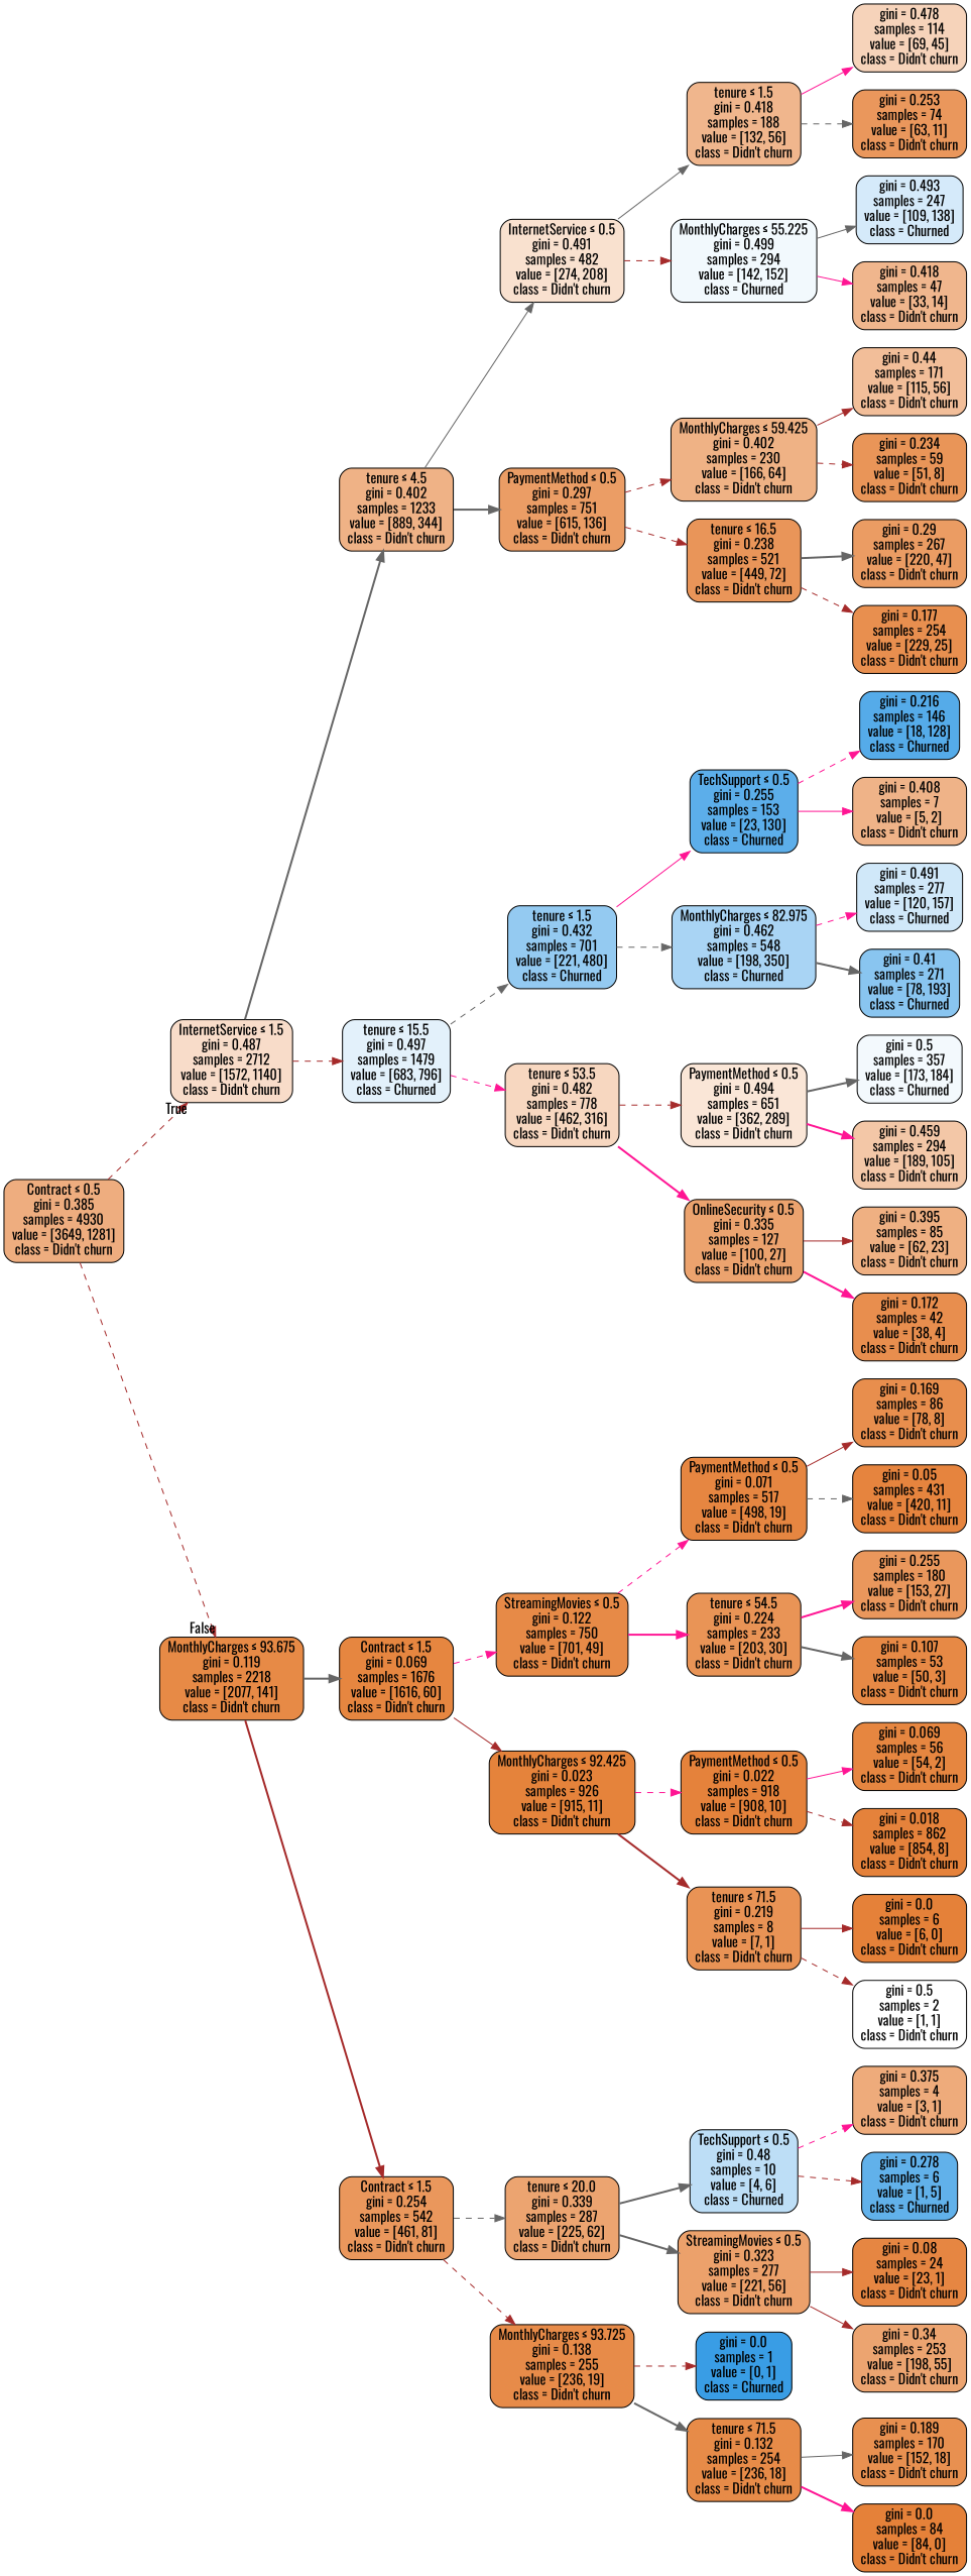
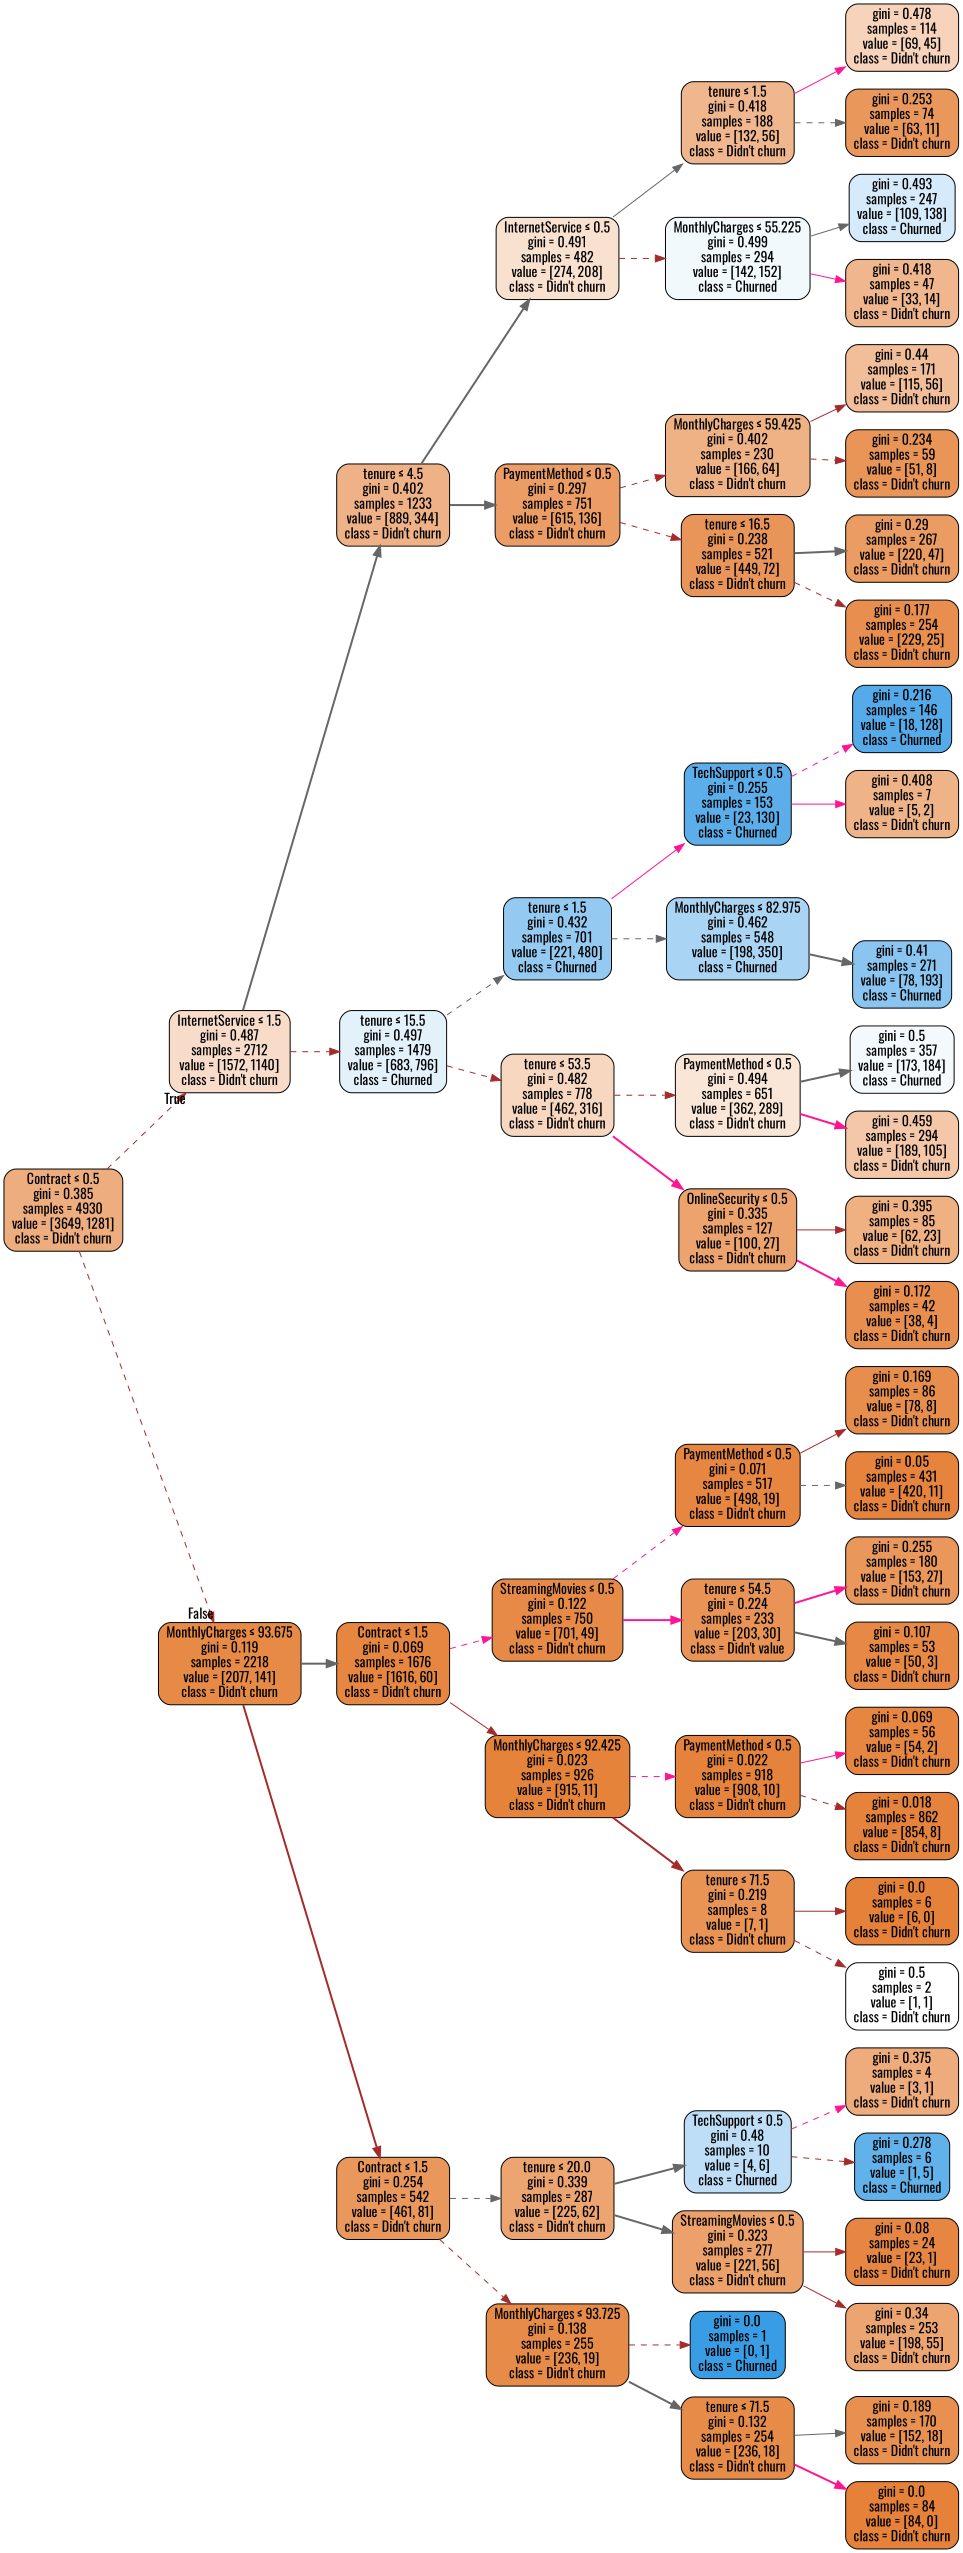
  digraph {
    fontname=Oswald
    rankdir=LR
    node [color=black fillcolor="#ea975c" fontname=Oswald shape=box style="filled, rounded"]
    edge [color=brown fontname=Oswald style=dashed]
    n1 [fillcolor="#eead7f" label=<Contract &le; 0.5<br/>gini = 0.385<br/>samples = 4930<br/>value = [3649, 1281]<br/>class = Didn't churn>]
    n2 [fillcolor="#f8dcc9" label=<InternetService &le; 1.5<br/>gini = 0.487<br/>samples = 2712<br/>value = [1572, 1140]<br/>class = Didn't churn>]
    n3 [fillcolor="#e78a46" label=<MonthlyCharges &le; 93.675<br/>gini = 0.119<br/>samples = 2218<br/>value = [2077, 141]<br/>class = Didn't churn>]
    n4 [fillcolor="#efb286" label=<tenure &le; 4.5<br/>gini = 0.402<br/>samples = 1233<br/>value = [889, 344]<br/>class = Didn't churn>]
    n5 [fillcolor="#e3f1fb" label=<tenure &le; 15.5<br/>gini = 0.497<br/>samples = 1479<br/>value = [683, 796]<br/>class = Churned>]
    n6 [fillcolor="#e68640" label=<Contract &le; 1.5<br/>gini = 0.069<br/>samples = 1676<br/>value = [1616, 60]<br/>class = Didn't churn>]
    n7 [label=<Contract &le; 1.5<br/>gini = 0.254<br/>samples = 542<br/>value = [461, 81]<br/>class = Didn't churn>]
    n8 [fillcolor="#f9e1cf" label=<InternetService &le; 0.5<br/>gini = 0.491<br/>samples = 482<br/>value = [274, 208]<br/>class = Didn't churn>]
    n9 [fillcolor="#eb9d65" label=<PaymentMethod &le; 0.5<br/>gini = 0.297<br/>samples = 751<br/>value = [615, 136]<br/>class = Didn't churn>]
    n10 [fillcolor="#94caf1" label=<tenure &le; 1.5<br/>gini = 0.432<br/>samples = 701<br/>value = [221, 480]<br/>class = Churned>]
    n11 [fillcolor="#f7d7c0" label=<tenure &le; 53.5<br/>gini = 0.482<br/>samples = 778<br/>value = [462, 316]<br/>class = Didn't churn>]
    n12 [fillcolor="#f0b68d" label=<tenure &le; 1.5<br/>gini = 0.418<br/>samples = 188<br/>value = [132, 56]<br/>class = Didn't churn>]
    n13 [fillcolor="#f2f9fd" label=<MonthlyCharges &le; 55.225<br/>gini = 0.499<br/>samples = 294<br/>value = [142, 152]<br/>class = Churned>]
    n14 [fillcolor="#efb285" label=<MonthlyCharges &le; 59.425<br/>gini = 0.402<br/>samples = 230<br/>value = [166, 64]<br/>class = Didn't churn>]
    n15 [fillcolor="#e99559" label=<tenure &le; 16.5<br/>gini = 0.238<br/>samples = 521<br/>value = [449, 72]<br/>class = Didn't churn>]
    n16 [fillcolor="#f6d3ba" label=<gini = 0.478<br/>samples = 114<br/>value = [69, 45]<br/>class = Didn't churn>]
    n17 [label=<gini = 0.253<br/>samples = 74<br/>value = [63, 11]<br/>class = Didn't churn>]
    n18 [fillcolor="#d5eafa" label=<gini = 0.493<br/>samples = 247<br/>value = [109, 138]<br/>class = Churned>]
    n19 [fillcolor="#f0b68d" label=<gini = 0.418<br/>samples = 47<br/>value = [33, 14]<br/>class = Didn't churn>]
    n20 [fillcolor="#f2be99" label=<gini = 0.44<br/>samples = 171<br/>value = [115, 56]<br/>class = Didn't churn>]
    n21 [fillcolor="#e99558" label=<gini = 0.234<br/>samples = 59<br/>value = [51, 8]<br/>class = Didn't churn>]
    n22 [fillcolor="#eb9c63" label=<gini = 0.29<br/>samples = 267<br/>value = [220, 47]<br/>class = Didn't churn>]
    n23 [fillcolor="#e88f4f" label=<gini = 0.177<br/>samples = 254<br/>value = [229, 25]<br/>class = Didn't churn>]
    n24 [fillcolor="#5caeea" label=<TechSupport &le; 0.5<br/>gini = 0.255<br/>samples = 153<br/>value = [23, 130]<br/>class = Churned>]
    n25 [fillcolor="#a9d4f4" label=<MonthlyCharges &le; 82.975<br/>gini = 0.462<br/>samples = 548<br/>value = [198, 350]<br/>class = Churned>]
    n26 [fillcolor="#fae6d7" label=<PaymentMethod &le; 0.5<br/>gini = 0.494<br/>samples = 651<br/>value = [362, 289]<br/>class = Didn't churn>]
    n27 [fillcolor="#eca36e" label=<OnlineSecurity &le; 0.5<br/>gini = 0.335<br/>samples = 127<br/>value = [100, 27]<br/>class = Didn't churn>]
    n28 [fillcolor="#55abe9" label=<gini = 0.216<br/>samples = 146<br/>value = [18, 128]<br/>class = Churned>]
    n29 [fillcolor="#efb388" label=<gini = 0.408<br/>samples = 7<br/>value = [5, 2]<br/>class = Didn't churn>]
-   n30 [fillcolor="#d0e8f9" label=<gini = 0.491<br/>samples = 277<br/>value = [120, 157]<br/>class = Churned>]
    n31 [fillcolor="#89c5f0" label=<gini = 0.41<br/>samples = 271<br/>value = [78, 193]<br/>class = Churned>]
    n32 [fillcolor="#f3f9fd" label=<gini = 0.5<br/>samples = 357<br/>value = [173, 184]<br/>class = Churned>]
    n33 [fillcolor="#f3c7a7" label=<gini = 0.459<br/>samples = 294<br/>value = [189, 105]<br/>class = Didn't churn>]
    n34 [fillcolor="#efb082" label=<gini = 0.395<br/>samples = 85<br/>value = [62, 23]<br/>class = Didn't churn>]
    n35 [fillcolor="#e88e4e" label=<gini = 0.172<br/>samples = 42<br/>value = [38, 4]<br/>class = Didn't churn>]
    n36 [fillcolor="#e78a47" label=<StreamingMovies &le; 0.5<br/>gini = 0.122<br/>samples = 750<br/>value = [701, 49]<br/>class = Didn't churn>]
    n37 [fillcolor="#e5833b" label=<MonthlyCharges &le; 92.425<br/>gini = 0.023<br/>samples = 926<br/>value = [915, 11]<br/>class = Didn't churn>]
    n38 [fillcolor="#eca470" label=<tenure &le; 20.0<br/>gini = 0.339<br/>samples = 287<br/>value = [225, 62]<br/>class = Didn't churn>]
    n39 [fillcolor="#e78b49" label=<MonthlyCharges &le; 93.725<br/>gini = 0.138<br/>samples = 255<br/>value = [236, 19]<br/>class = Didn't churn>]
    n40 [fillcolor="#e68641" label=<PaymentMethod &le; 0.5<br/>gini = 0.071<br/>samples = 517<br/>value = [498, 19]<br/>class = Didn't churn>]
-   n41 [fillcolor="#e99456" label=<tenure &le; 54.5<br/>gini = 0.224<br/>samples = 233<br/>value = [203, 30]<br/>class = Didn't churn>]
+   n41 [fillcolor="#e99456" label=<tenure &le; 54.5<br/>gini = 0.224<br/>samples = 233<br/>value = [203, 30]<br/>class = Didn't value>]
    n42 [fillcolor="#e5823b" label=<PaymentMethod &le; 0.5<br/>gini = 0.022<br/>samples = 918<br/>value = [908, 10]<br/>class = Didn't churn>]
    n43 [fillcolor="#e99355" label=<tenure &le; 71.5<br/>gini = 0.219<br/>samples = 8<br/>value = [7, 1]<br/>class = Didn't churn>]
    n44 [fillcolor="#e88e4d" label=<gini = 0.169<br/>samples = 86<br/>value = [78, 8]<br/>class = Didn't churn>]
    n45 [fillcolor="#e6843e" label=<gini = 0.05<br/>samples = 431<br/>value = [420, 11]<br/>class = Didn't churn>]
    n46 [label=<gini = 0.255<br/>samples = 180<br/>value = [153, 27]<br/>class = Didn't churn>]
    n47 [fillcolor="#e78945" label=<gini = 0.107<br/>samples = 53<br/>value = [50, 3]<br/>class = Didn't churn>]
    n48 [fillcolor="#e68640" label=<gini = 0.069<br/>samples = 56<br/>value = [54, 2]<br/>class = Didn't churn>]
    n49 [fillcolor="#e5823b" label=<gini = 0.018<br/>samples = 862<br/>value = [854, 8]<br/>class = Didn't churn>]
    n50 [fillcolor="#e58139" label=<gini = 0.0<br/>samples = 6<br/>value = [6, 0]<br/>class = Didn't churn>]
    n51 [fillcolor="#ffffff" label=<gini = 0.5<br/>samples = 2<br/>value = [1, 1]<br/>class = Didn't churn>]
    n52 [fillcolor="#bddef6" label=<TechSupport &le; 0.5<br/>gini = 0.48<br/>samples = 10<br/>value = [4, 6]<br/>class = Churned>]
    n53 [fillcolor="#eca16b" label=<StreamingMovies &le; 0.5<br/>gini = 0.323<br/>samples = 277<br/>value = [221, 56]<br/>class = Didn't churn>]
    n54 [fillcolor="#399de5" label=<gini = 0.0<br/>samples = 1<br/>value = [0, 1]<br/>class = Churned>]
    n55 [fillcolor="#e78b48" label=<tenure &le; 71.5<br/>gini = 0.132<br/>samples = 254<br/>value = [236, 18]<br/>class = Didn't churn>]
    n56 [fillcolor="#eeab7b" label=<gini = 0.375<br/>samples = 4<br/>value = [3, 1]<br/>class = Didn't churn>]
    n57 [fillcolor="#61b1ea" label=<gini = 0.278<br/>samples = 6<br/>value = [1, 5]<br/>class = Churned>]
    n58 [fillcolor="#e68642" label=<gini = 0.08<br/>samples = 24<br/>value = [23, 1]<br/>class = Didn't churn>]
    n59 [fillcolor="#eca470" label=<gini = 0.34<br/>samples = 253<br/>value = [198, 55]<br/>class = Didn't churn>]
    n60 [fillcolor="#e89050" label=<gini = 0.189<br/>samples = 170<br/>value = [152, 18]<br/>class = Didn't churn>]
    n61 [fillcolor="#e58139" label=<gini = 0.0<br/>samples = 84<br/>value = [84, 0]<br/>class = Didn't churn>]
    n1 -> n2 [headlabel=True labelangle=45 labeldistance=2.5]
    n1 -> n3 [headlabel=False labelangle=-45 labeldistance=2.5]
    n2 -> n4 [color=gray40 style=bold]
    n2 -> n5
    n3 -> n6 [color=gray40 style=bold]
    n3 -> n7 [style=bold]
-   n4 -> n8 [color=gray40 style=solid]
+   n4 -> n8 [color=gray40 style=bold]
    n4 -> n9 [color=gray40 style=bold]
    n5 -> n10 [color=gray40]
-   n5 -> n11 [color=deeppink]
+   n5 -> n11
    n6 -> n36 [color=deeppink]
    n6 -> n37 [style=solid]
    n7 -> n38 [color=gray40]
    n7 -> n39
    n8 -> n12 [color=gray40 style=solid]
    n8 -> n13
    n9 -> n14
    n9 -> n15
    n10 -> n24 [color=deeppink style=solid]
    n10 -> n25 [color=gray40]
    n11 -> n26
    n11 -> n27 [color=deeppink style=bold]
    n12 -> n16 [color=deeppink style=solid]
    n12 -> n17 [color=gray40]
    n13 -> n18 [color=gray40 style=solid]
    n13 -> n19 [color=deeppink style=solid]
    n14 -> n20 [style=solid]
    n14 -> n21
    n15 -> n22 [color=gray40 style=bold]
    n15 -> n23
    n24 -> n28 [color=deeppink]
    n24 -> n29 [color=deeppink style=solid]
-   n25 -> n30 [color=deeppink]
    n25 -> n31 [color=gray40 style=bold]
    n26 -> n32 [color=gray40 style=bold]
    n26 -> n33 [color=deeppink style=bold]
    n27 -> n34 [style=solid]
    n27 -> n35 [color=deeppink style=bold]
    n36 -> n40 [color=deeppink]
    n36 -> n41 [color=deeppink style=bold]
    n37 -> n42 [color=deeppink]
    n37 -> n43 [style=bold]
    n38 -> n52 [color=gray40 style=bold]
    n38 -> n53 [color=gray40 style=bold]
    n39 -> n54
    n39 -> n55 [color=gray40 style=bold]
    n40 -> n44 [style=solid]
    n40 -> n45 [color=gray40]
    n41 -> n46 [color=deeppink style=bold]
    n41 -> n47 [color=gray40 style=bold]
    n42 -> n48 [color=deeppink style=solid]
    n42 -> n49
    n43 -> n50 [style=solid]
    n43 -> n51
    n52 -> n56 [color=deeppink]
    n52 -> n57
    n53 -> n58 [style=solid]
    n53 -> n59 [style=solid]
    n55 -> n60 [color=gray40 style=solid]
    n55 -> n61 [color=deeppink style=bold]
  }
